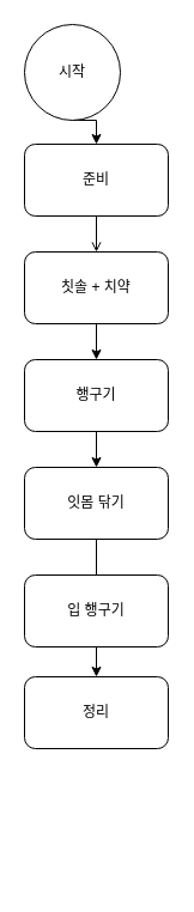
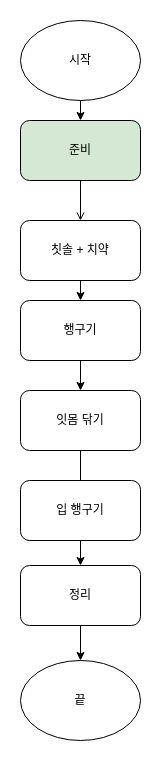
  <mxCell id="0" />
  <mxCell id="1" parent="0" />
  <mxCell id="2" style="edgeStyle=orthogonalEdgeStyle;rounded=0;orthogonalLoop=1;jettySize=auto;html=1;exitX=0.5;exitY=1;exitDx=0;exitDy=0;entryX=0.5;entryY=0;entryDx=0;entryDy=0;" edge="1" parent="1" source="3" target="5"><mxGeometry relative="1" as="geometry" /></mxCell>
- <mxCell id="3" value="시작" style="ellipse;whiteSpace=wrap;html=1;" vertex="1" parent="1"><mxGeometry x="20" y="20" width="80" height="80" as="geometry" /></mxCell>
+ <mxCell id="3" value="시작" style="ellipse;whiteSpace=wrap;html=1;" vertex="1" parent="1"><mxGeometry x="20" y="20" width="120" height="80" as="geometry" /></mxCell>
  <mxCell id="4" style="edgeStyle=orthogonalEdgeStyle;rounded=0;orthogonalLoop=1;jettySize=auto;html=1;exitX=0.5;exitY=1;exitDx=0;exitDy=0;entryX=0.5;entryY=0;entryDx=0;entryDy=0;endArrow=open;" edge="1" parent="1" source="5" target="7"><mxGeometry relative="1" as="geometry" /></mxCell>
- <mxCell id="5" value="준비" style="rounded=1;whiteSpace=wrap;html=1;" vertex="1" parent="1"><mxGeometry x="20" y="120" width="120" height="60" as="geometry" /></mxCell>
+ <mxCell id="5" value="준비" style="rounded=1;whiteSpace=wrap;html=1;fillColor=#d5e8d4;" vertex="1" parent="1"><mxGeometry x="20" y="120" width="120" height="60" as="geometry" /></mxCell>
  <mxCell id="6" style="edgeStyle=orthogonalEdgeStyle;rounded=0;orthogonalLoop=1;jettySize=auto;html=1;exitX=0.5;exitY=1;exitDx=0;exitDy=0;entryX=0.5;entryY=0;entryDx=0;entryDy=0;" edge="1" parent="1" source="7" target="9"><mxGeometry relative="1" as="geometry" /></mxCell>
- <mxCell id="7" value="칫솔 + 치약" style="rounded=1;whiteSpace=wrap;html=1;" vertex="1" parent="1"><mxGeometry x="20" y="210" width="120" height="60" as="geometry" /></mxCell>
+ <mxCell id="7" value="칫솔 + 치약" style="rounded=1;whiteSpace=wrap;html=1;" vertex="1" parent="1"><mxGeometry x="20" y="220" width="120" height="60" as="geometry" /></mxCell>
  <mxCell id="8" style="edgeStyle=orthogonalEdgeStyle;rounded=0;orthogonalLoop=1;jettySize=auto;html=1;exitX=0.5;exitY=1;exitDx=0;exitDy=0;entryX=0.5;entryY=0;entryDx=0;entryDy=0;" edge="1" parent="1" source="9" target="11"><mxGeometry relative="1" as="geometry" /></mxCell>
  <mxCell id="9" value="행구기" style="rounded=1;whiteSpace=wrap;html=1;" vertex="1" parent="1"><mxGeometry x="20" y="300" width="120" height="60" as="geometry" /></mxCell>
  <mxCell id="10" style="edgeStyle=orthogonalEdgeStyle;rounded=0;orthogonalLoop=1;jettySize=auto;html=1;exitX=0.5;exitY=1;exitDx=0;exitDy=0;entryX=0.5;entryY=0;entryDx=0;entryDy=0;endArrow=none;" edge="1" parent="1" source="11" target="13"><mxGeometry relative="1" as="geometry" /></mxCell>
  <mxCell id="11" value="잇몸 닦기" style="rounded=1;whiteSpace=wrap;html=1;" vertex="1" parent="1"><mxGeometry x="20" y="390" width="120" height="60" as="geometry" /></mxCell>
  <mxCell id="12" style="edgeStyle=orthogonalEdgeStyle;rounded=0;orthogonalLoop=1;jettySize=auto;html=1;exitX=0.5;exitY=1;exitDx=0;exitDy=0;entryX=0.5;entryY=0;entryDx=0;entryDy=0;" edge="1" parent="1" source="13" target="15"><mxGeometry relative="1" as="geometry" /></mxCell>
  <mxCell id="13" value="입 행구기" style="rounded=1;whiteSpace=wrap;html=1;" vertex="1" parent="1"><mxGeometry x="20" y="480" width="120" height="60" as="geometry" /></mxCell>
+ <mxCell id="14" style="edgeStyle=orthogonalEdgeStyle;rounded=0;orthogonalLoop=1;jettySize=auto;html=1;exitX=0.5;exitY=1;exitDx=0;exitDy=0;entryX=0.5;entryY=0;entryDx=0;entryDy=0;" edge="1" parent="1" source="15" target="16"><mxGeometry relative="1" as="geometry" /></mxCell>
  <mxCell id="15" value="정리" style="rounded=1;whiteSpace=wrap;html=1;" vertex="1" parent="1"><mxGeometry x="20" y="565" width="120" height="60" as="geometry" /></mxCell>
+ <mxCell id="16" value="끝" style="ellipse;whiteSpace=wrap;html=1;" vertex="1" parent="1"><mxGeometry x="20" y="660" width="120" height="80" as="geometry" /></mxCell>
